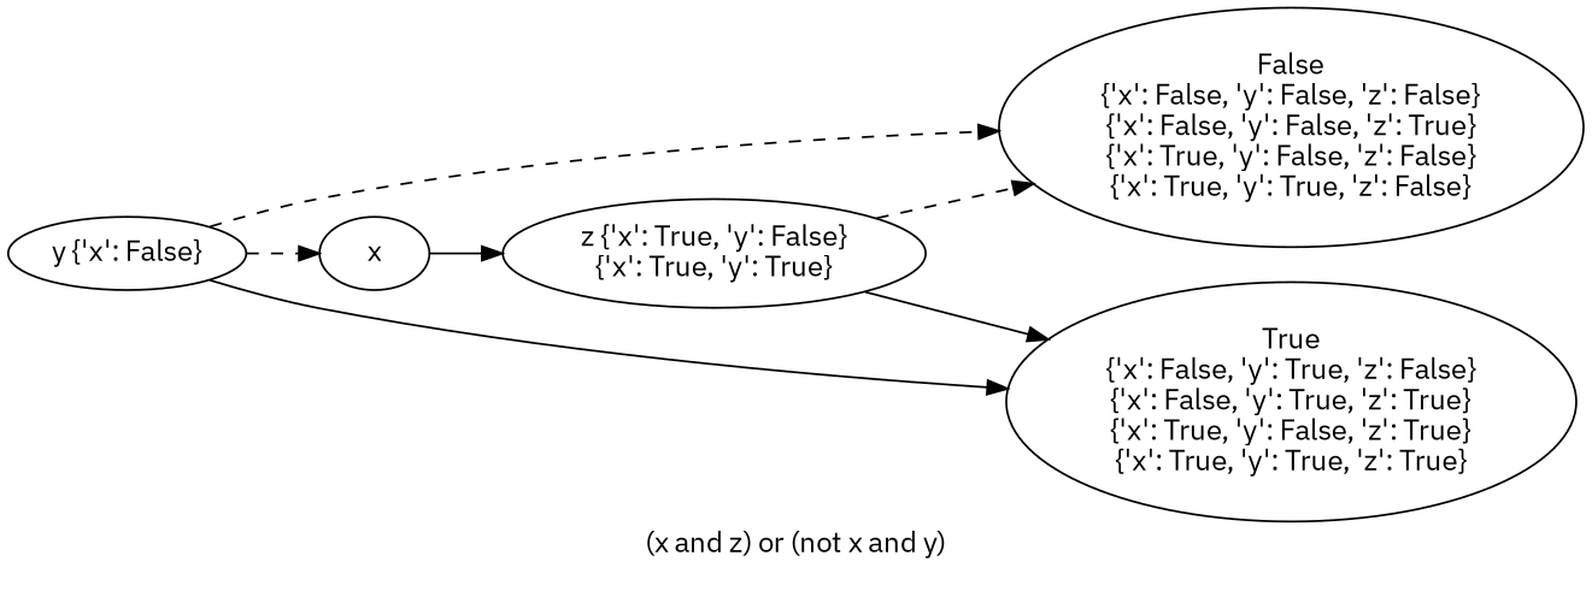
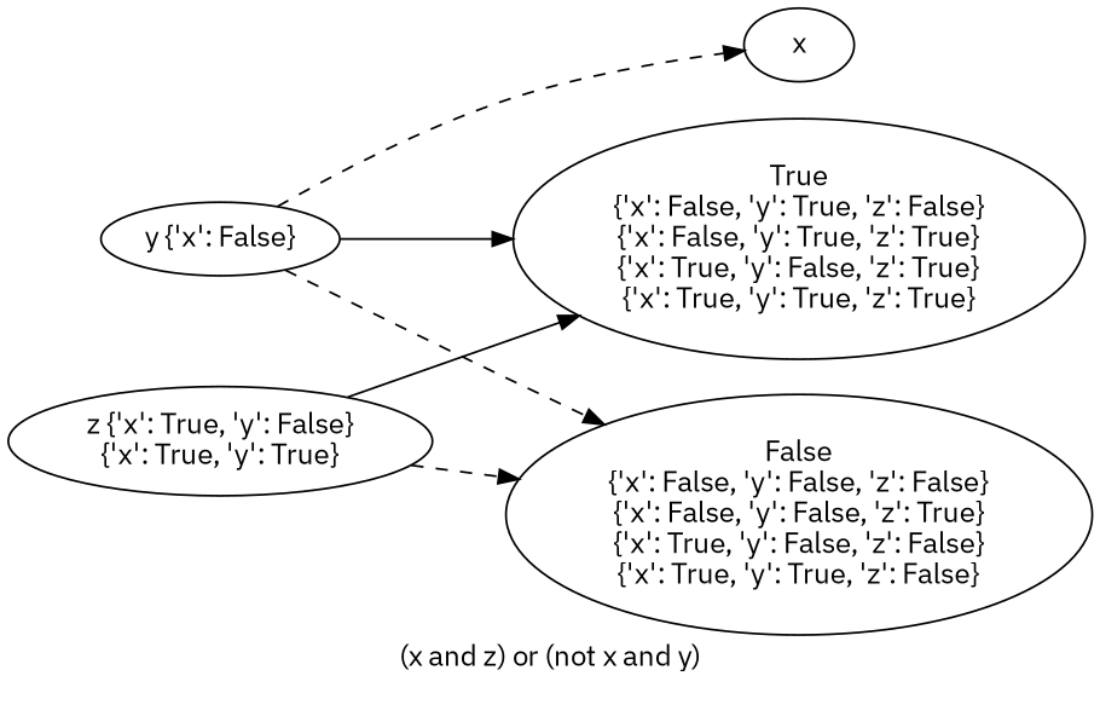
  digraph {
    fontname="IBM Plex Sans"
    label="(x and z) or (not x and y)\n\n"
    rankdir=LR
    node [fontname="IBM Plex Sans"]
    edge [fontname="IBM Plex Sans"]
    n1 [label=x]
    n2 [label="z {'x': True, 'y': False}\n{'x': True, 'y': True}"]
    n3 [label="y {'x': False}"]
    n4 [label="False\n{'x': False, 'y': False, 'z': False}\n{'x': False, 'y': False, 'z': True}\n{'x': True, 'y': False, 'z': False}\n{'x': True, 'y': True, 'z': False}"]
    n5 [label="True\n{'x': False, 'y': True, 'z': False}\n{'x': False, 'y': True, 'z': True}\n{'x': True, 'y': False, 'z': True}\n{'x': True, 'y': True, 'z': True}"]
-   n1 -> n2
    n2 -> n4 [style=dashed]
    n2 -> n5
    n3 -> n1 [style=dashed]
    n3 -> n4 [style=dashed]
    n3 -> n5
  }
